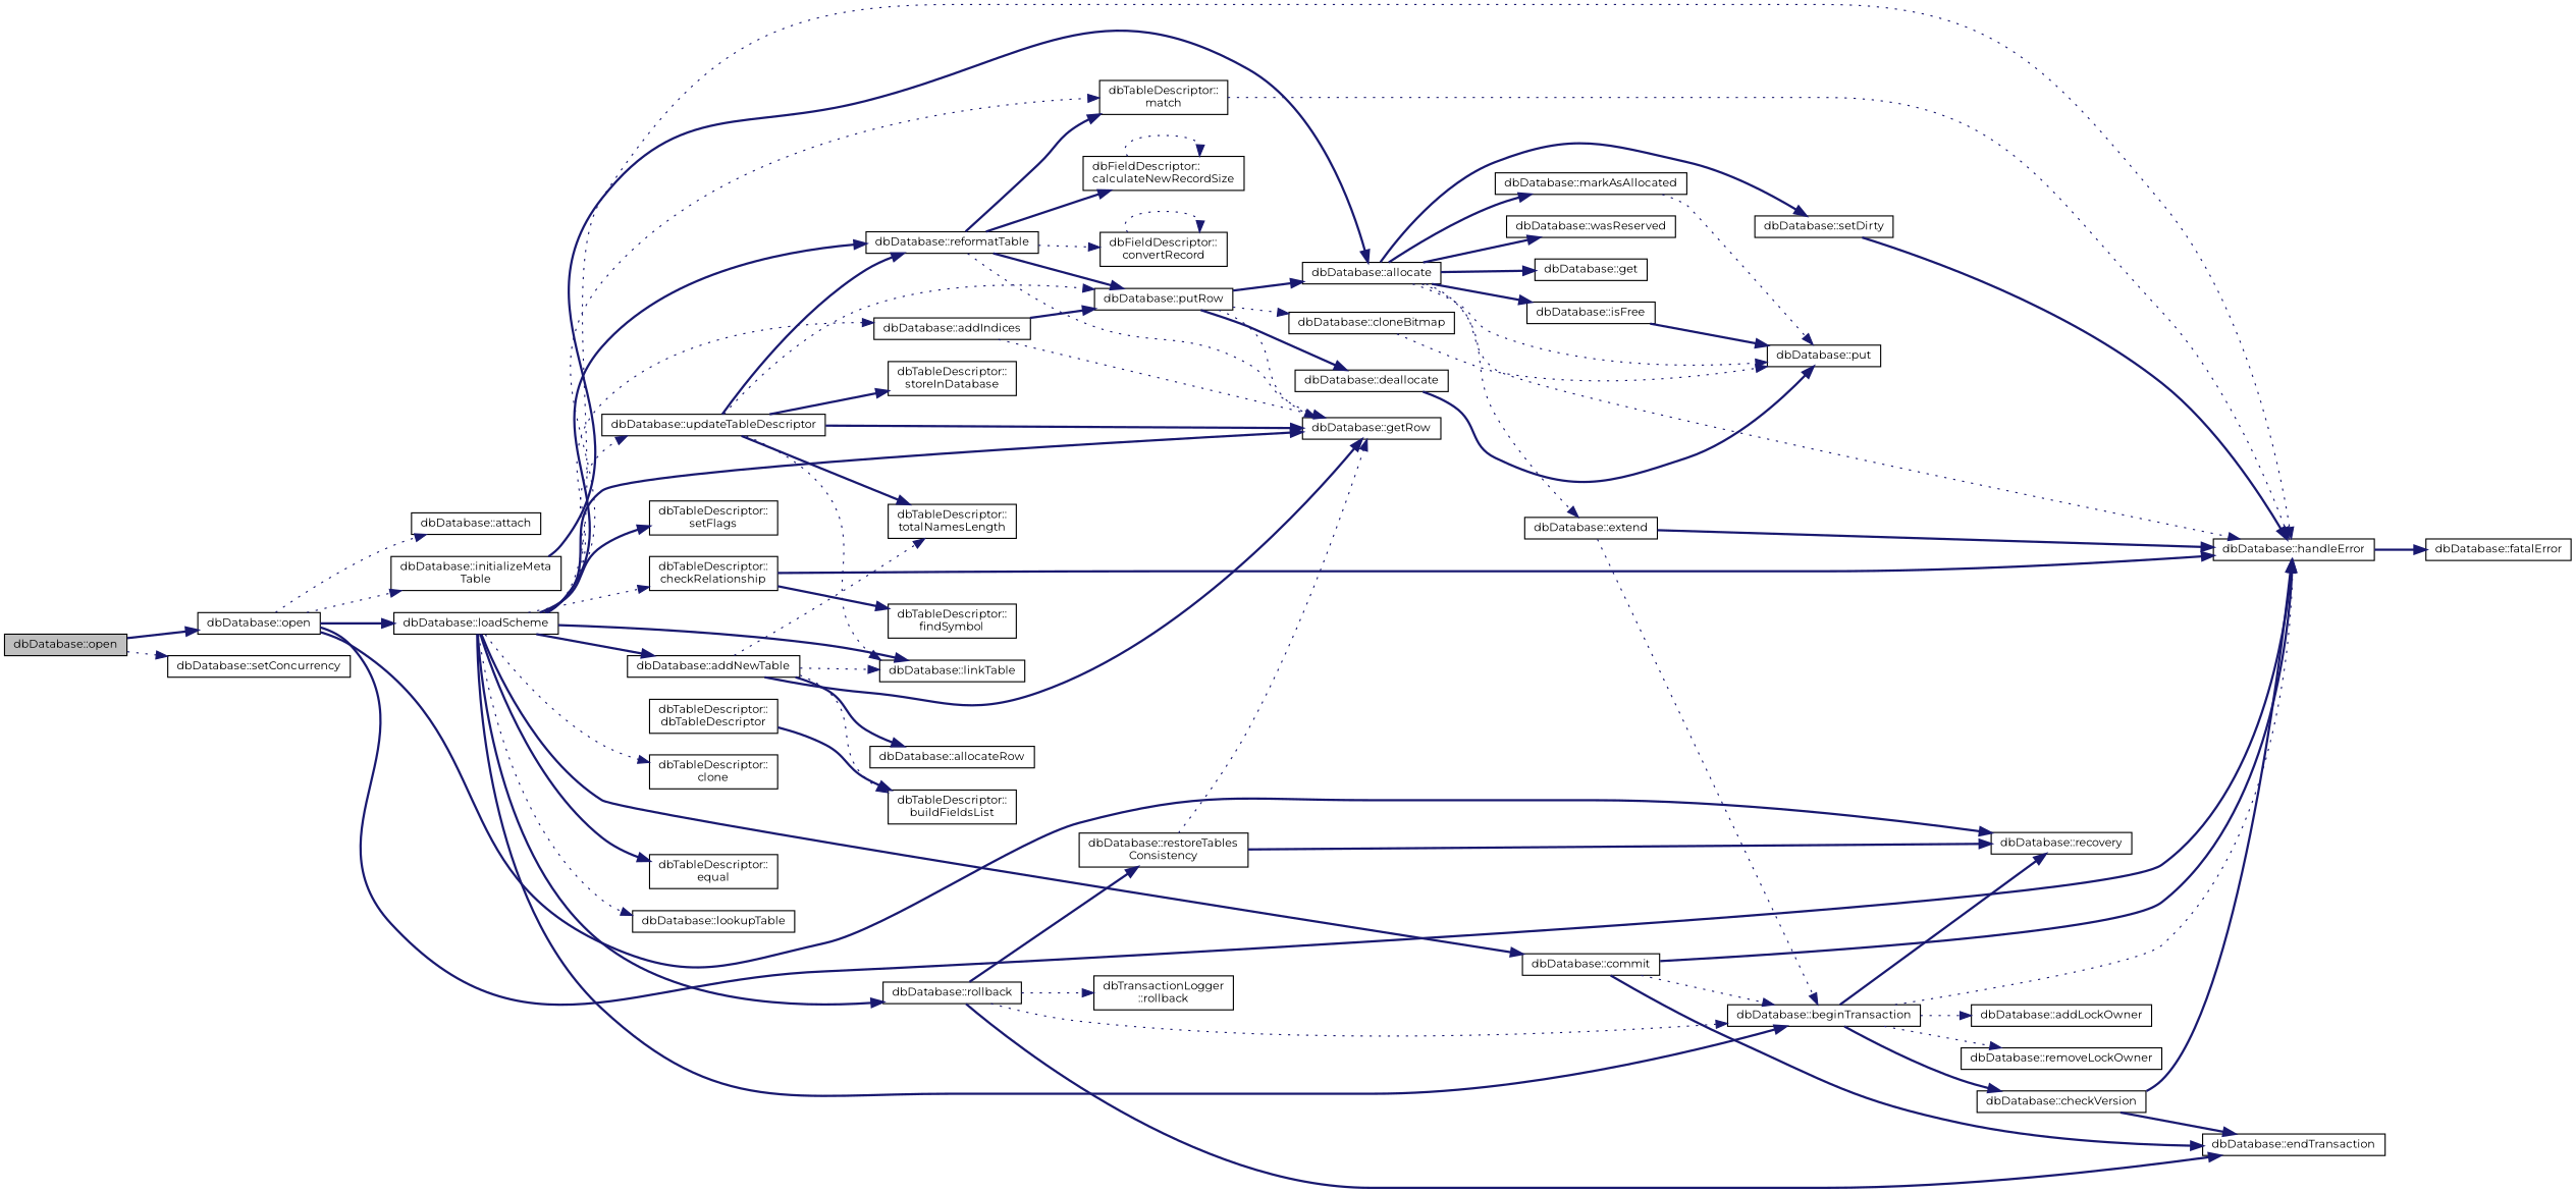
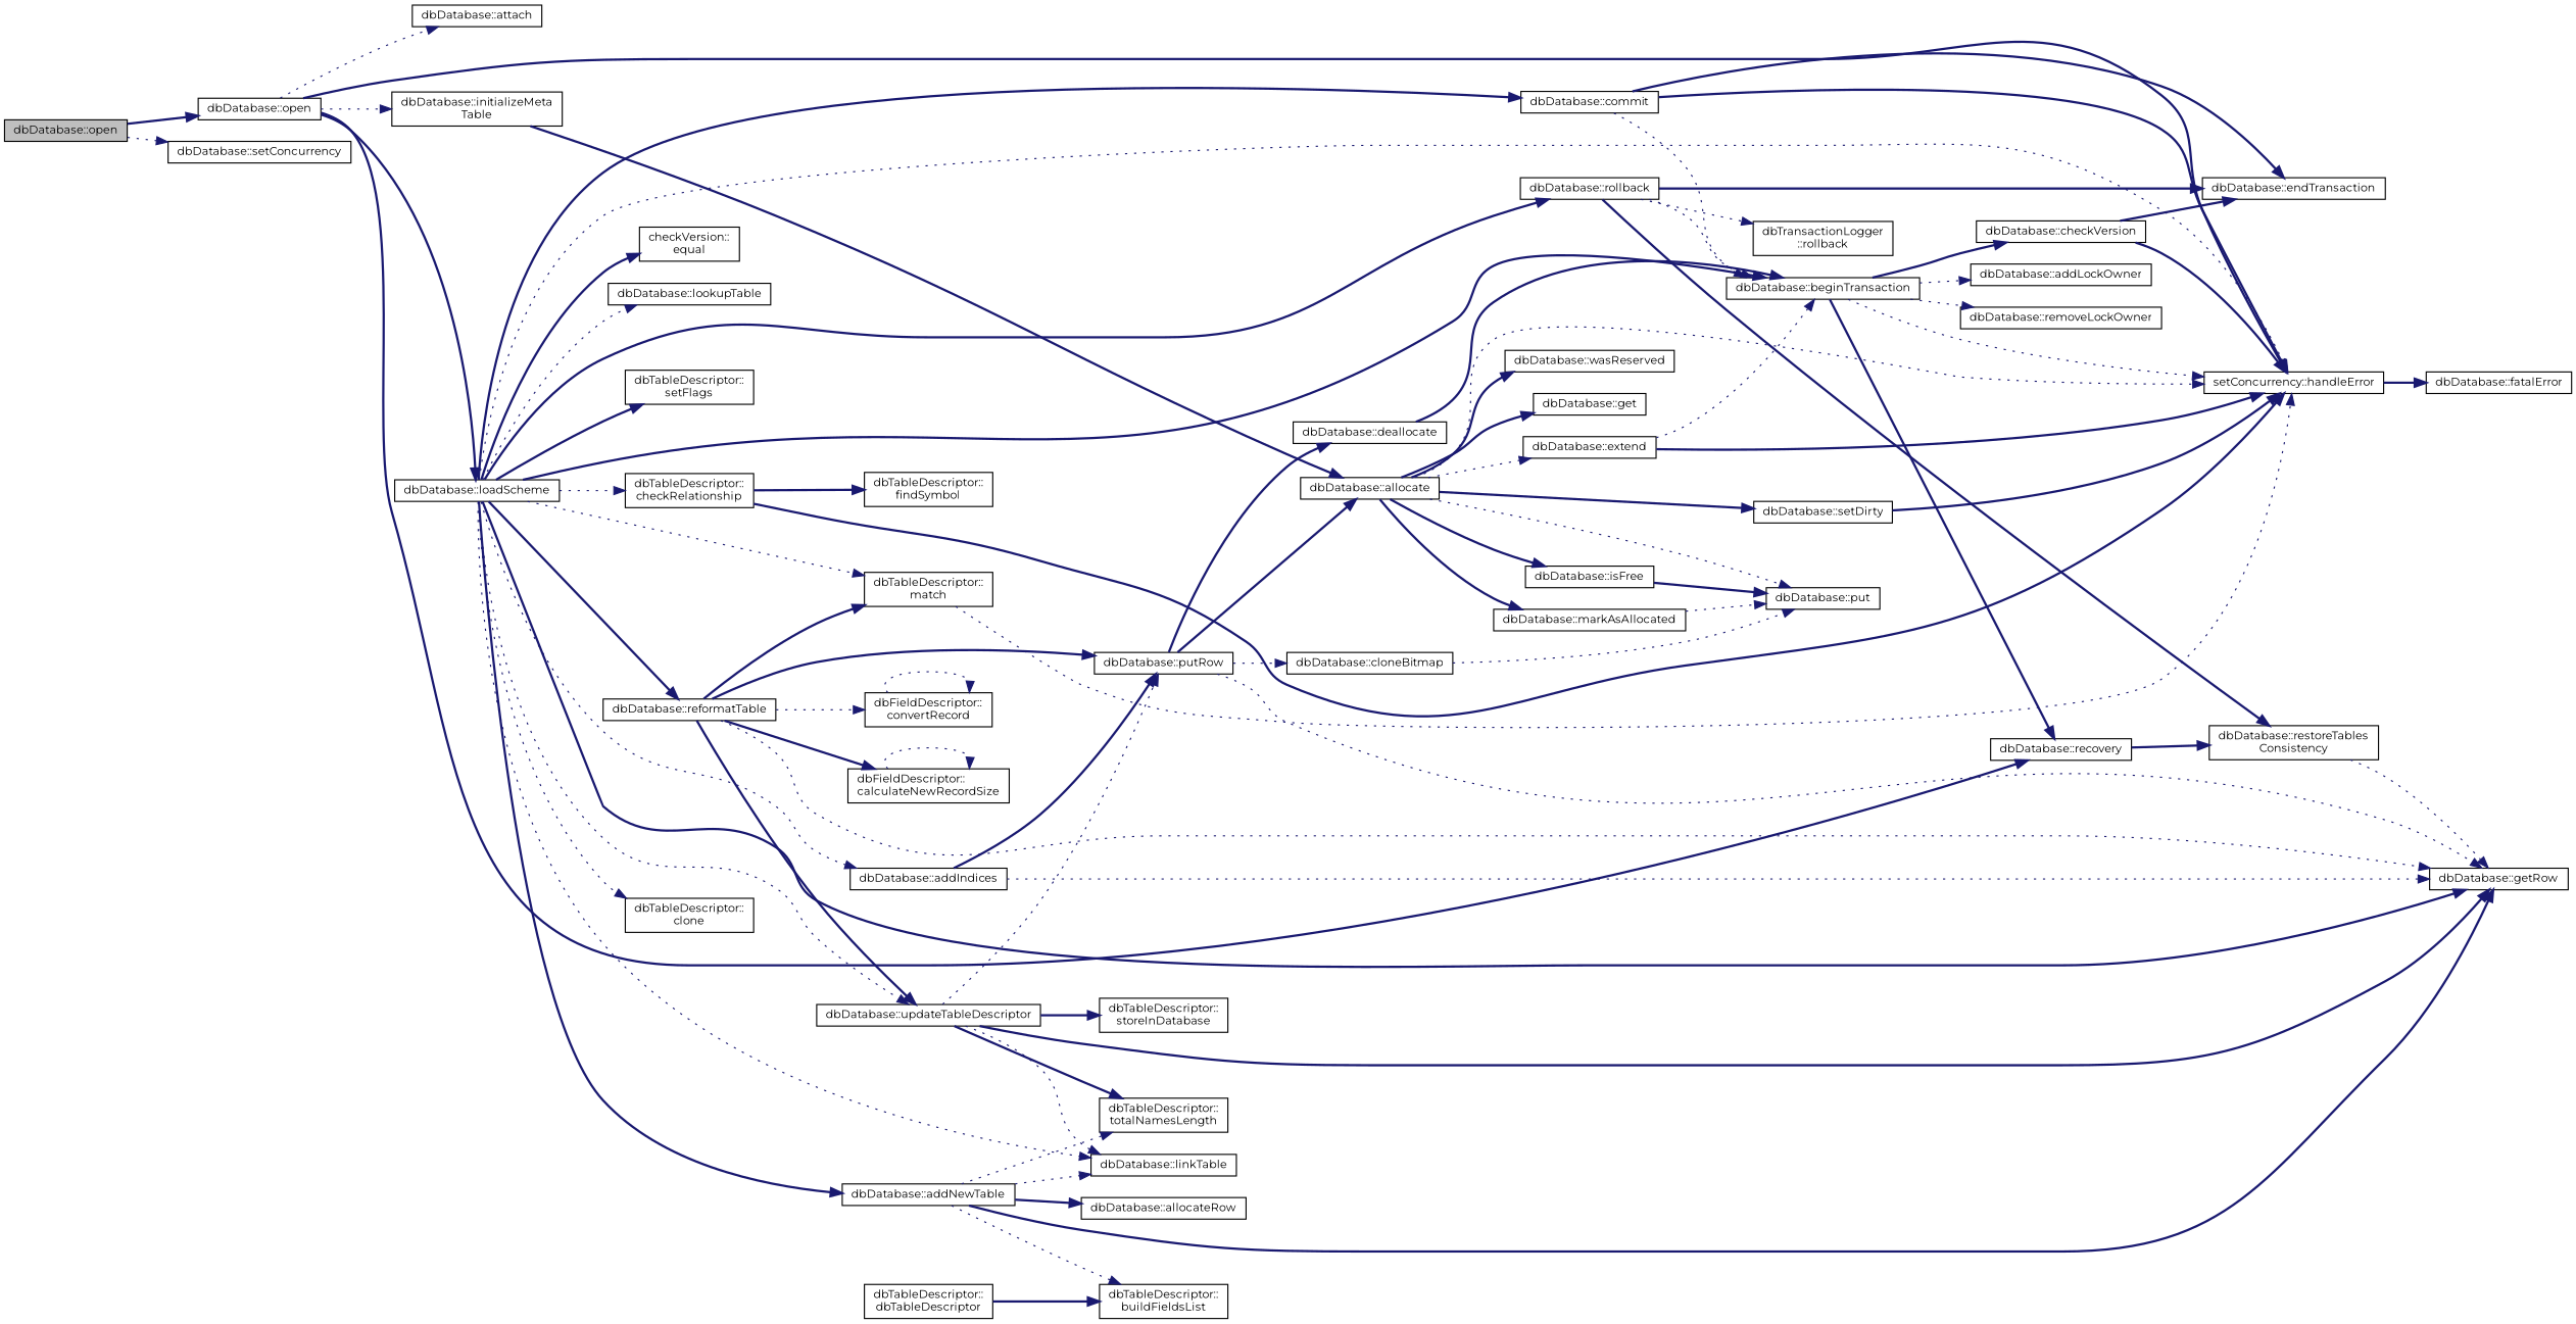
  digraph {
    fontname=Montserrat
    rankdir=LR
    node [color=black fillcolor=white fontname=Montserrat fontsize=10 shape=record style=filled]
    edge [color=midnightblue fontname=Montserrat fontsize=10 labelfontname=Helvetica labelfontsize=10 style=bold]
    n1 [fillcolor=grey75 fontcolor=black height=0.2 label="dbDatabase::open" width=0.4]
    n2 [height=0.2 label="dbDatabase::open" width=0.4]
    n3 [height=0.2 label="dbDatabase::setConcurrency" width=0.4]
    n4 [height=0.2 label="dbDatabase::attach" width=0.4]
-   n5 [height=0.2 label="dbDatabase::handleError" width=0.4]
+   n5 [height=0.2 label="setConcurrency::handleError" width=0.4]
    n6 [height=0.2 label="dbDatabase::initializeMeta\lTable" width=0.4]
    n7 [height=0.2 label="dbDatabase::recovery" width=0.4]
    n8 [height=0.2 label="dbDatabase::loadScheme" width=0.4]
    n9 [height=0.2 label="dbDatabase::fatalError" width=0.4]
    n10 [height=0.2 label="dbDatabase::allocate" width=0.4]
    n11 [height=0.2 label="dbDatabase::restoreTables\lConsistency" width=0.4]
    n12 [height=0.2 label="dbDatabase::beginTransaction" width=0.4]
    n13 [height=0.2 label="dbDatabase::getRow" width=0.4]
    n14 [height=0.2 label="dbDatabase::addIndices" width=0.4]
    n15 [height=0.2 label="dbDatabase::addNewTable" width=0.4]
    n16 [height=0.2 label="dbDatabase::linkTable" width=0.4]
    n17 [height=0.2 label="dbTableDescriptor::\lcheckRelationship" width=0.4]
    n18 [height=0.2 label="dbTableDescriptor::\lclone" width=0.4]
    n19 [height=0.2 label="dbDatabase::commit" width=0.4]
-   n20 [height=0.2 label="dbTableDescriptor::\lequal" width=0.4]
+   n20 [height=0.2 label="checkVersion::\lequal" width=0.4]
    n21 [height=0.2 label="dbDatabase::lookupTable" width=0.4]
    n22 [height=0.2 label="dbTableDescriptor::\lmatch" width=0.4]
    n23 [height=0.2 label="dbDatabase::reformatTable" width=0.4]
    n24 [height=0.2 label="dbDatabase::updateTableDescriptor" width=0.4]
    n25 [height=0.2 label="dbDatabase::rollback" width=0.4]
    n26 [height=0.2 label="dbTableDescriptor::\lsetFlags" width=0.4]
    n27 [height=0.2 label="dbDatabase::extend" width=0.4]
    n28 [height=0.2 label="dbDatabase::get" width=0.4]
    n29 [height=0.2 label="dbDatabase::isFree" width=0.4]
    n30 [height=0.2 label="dbDatabase::put" width=0.4]
    n31 [height=0.2 label="dbDatabase::markAsAllocated" width=0.4]
    n32 [height=0.2 label="dbDatabase::setDirty" width=0.4]
    n33 [height=0.2 label="dbDatabase::wasReserved" width=0.4]
    n34 [height=0.2 label="dbDatabase::addLockOwner" width=0.4]
    n35 [height=0.2 label="dbDatabase::checkVersion" width=0.4]
    n36 [height=0.2 label="dbDatabase::removeLockOwner" width=0.4]
    n37 [height=0.2 label="dbDatabase::endTransaction" width=0.4]
    n38 [height=0.2 label="dbDatabase::putRow" width=0.4]
    n39 [height=0.2 label="dbDatabase::allocateRow" width=0.4]
    n40 [height=0.2 label="dbTableDescriptor::\ltotalNamesLength" width=0.4]
    n41 [height=0.2 label="dbTableDescriptor::\lbuildFieldsList" width=0.4]
    n42 [height=0.2 label="dbTableDescriptor::\lfindSymbol" width=0.4]
    n43 [height=0.2 label="dbFieldDescriptor::\lcalculateNewRecordSize" width=0.4]
    n44 [height=0.2 label="dbFieldDescriptor::\lconvertRecord" width=0.4]
    n45 [height=0.2 label="dbTableDescriptor::\lstoreInDatabase" width=0.4]
    n46 [height=0.2 label="dbTransactionLogger\l::rollback" width=0.4]
    n47 [height=0.2 label="dbDatabase::cloneBitmap" width=0.4]
    n48 [height=0.2 label="dbDatabase::deallocate" width=0.4]
    n49 [height=0.2 label="dbTableDescriptor::\ldbTableDescriptor" width=0.4]
    n1 -> n2
    n1 -> n3 [style=dotted]
    n2 -> n4 [style=dotted]
    n2 -> n5
    n2 -> n6 [style=dotted]
    n2 -> n7
    n2 -> n8
    n5 -> n9
    n6 -> n10
-   n11 -> n7
+   n7 -> n11
    n8 -> n5 [style=dotted]
    n8 -> n12
    n8 -> n13
    n8 -> n14 [style=dotted]
    n8 -> n15
-   n8 -> n16
+   n8 -> n16 [style=dotted]
    n8 -> n17 [style=dotted]
    n8 -> n18 [style=dotted]
    n8 -> n19
    n8 -> n20
    n8 -> n21 [style=dotted]
    n8 -> n22 [style=dotted]
    n8 -> n23
    n8 -> n24 [style=dotted]
    n8 -> n25
    n8 -> n26
    n10 -> n5 [style=dotted]
    n10 -> n27 [style=dotted]
    n10 -> n28
    n10 -> n29
    n10 -> n30 [style=dotted]
    n10 -> n31
    n10 -> n32
    n10 -> n33
    n11 -> n13 [style=dotted]
    n12 -> n5 [style=dotted]
    n12 -> n7
    n12 -> n34 [style=dotted]
    n12 -> n35
    n12 -> n36 [style=dotted]
    n14 -> n13 [style=dotted]
    n14 -> n38
    n15 -> n13
    n15 -> n16 [style=dotted]
    n15 -> n39
    n15 -> n40 [style=dotted]
    n15 -> n41 [style=dotted]
    n17 -> n5
    n17 -> n42
    n19 -> n5
    n19 -> n12 [style=dotted]
    n19 -> n37
    n22 -> n5 [style=dotted]
    n23 -> n13 [style=dotted]
    n23 -> n22
-   n24 -> n23
+   n23 -> n24
    n23 -> n38
    n23 -> n43
    n23 -> n44 [style=dotted]
    n24 -> n13
    n24 -> n16 [style=dotted]
    n24 -> n38 [style=dotted]
    n24 -> n40
    n24 -> n45
    n25 -> n11
    n25 -> n12 [style=dotted]
    n25 -> n37
    n25 -> n46 [style=dotted]
    n27 -> n5
    n27 -> n12 [style=dotted]
    n29 -> n30
    n31 -> n30 [style=dotted]
    n32 -> n5
    n35 -> n5
    n35 -> n37
    n38 -> n10
    n38 -> n13 [style=dotted]
    n38 -> n47 [style=dotted]
    n38 -> n48
    n43 -> n43 [style=dotted]
    n44 -> n44 [style=dotted]
    n47 -> n30 [style=dotted]
-   n48 -> n30
+   n48 -> n12
    n49 -> n41
  }
